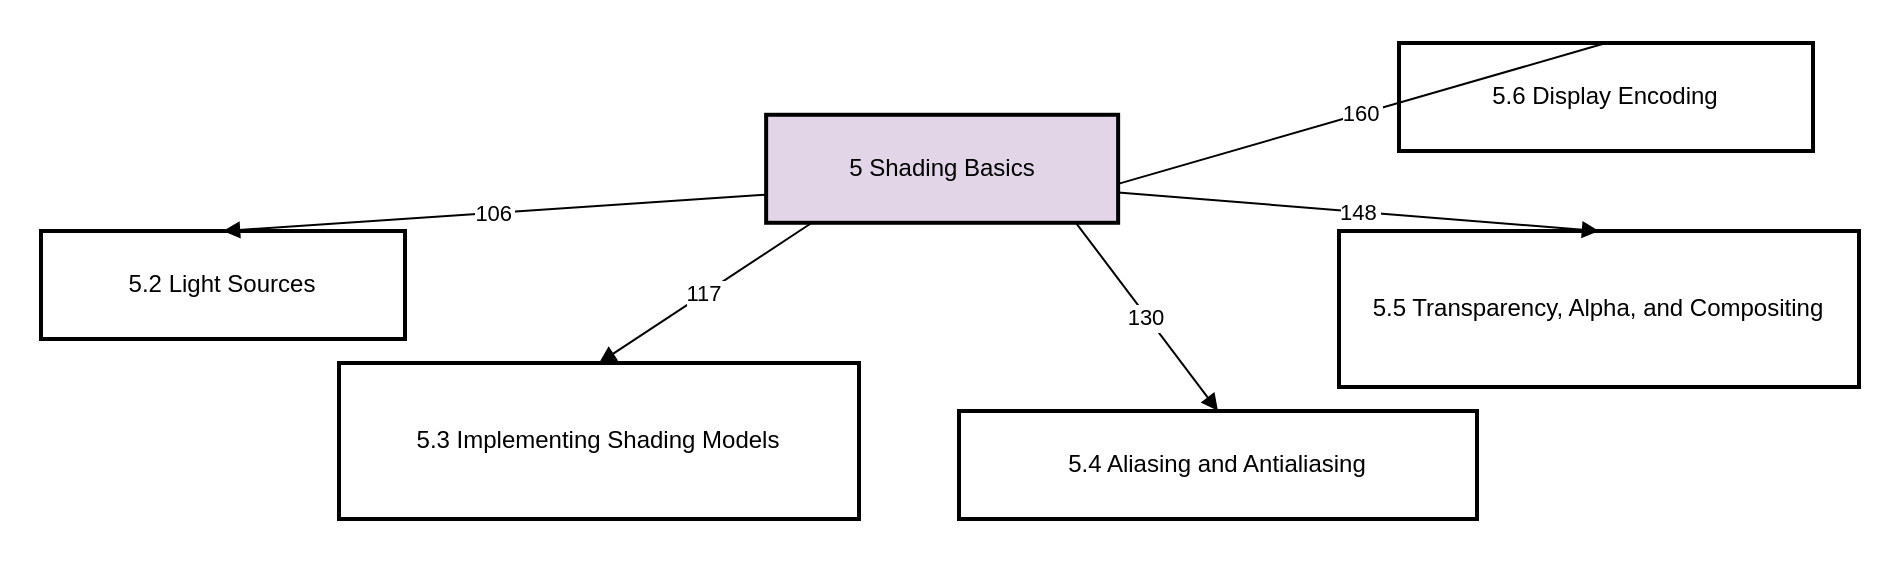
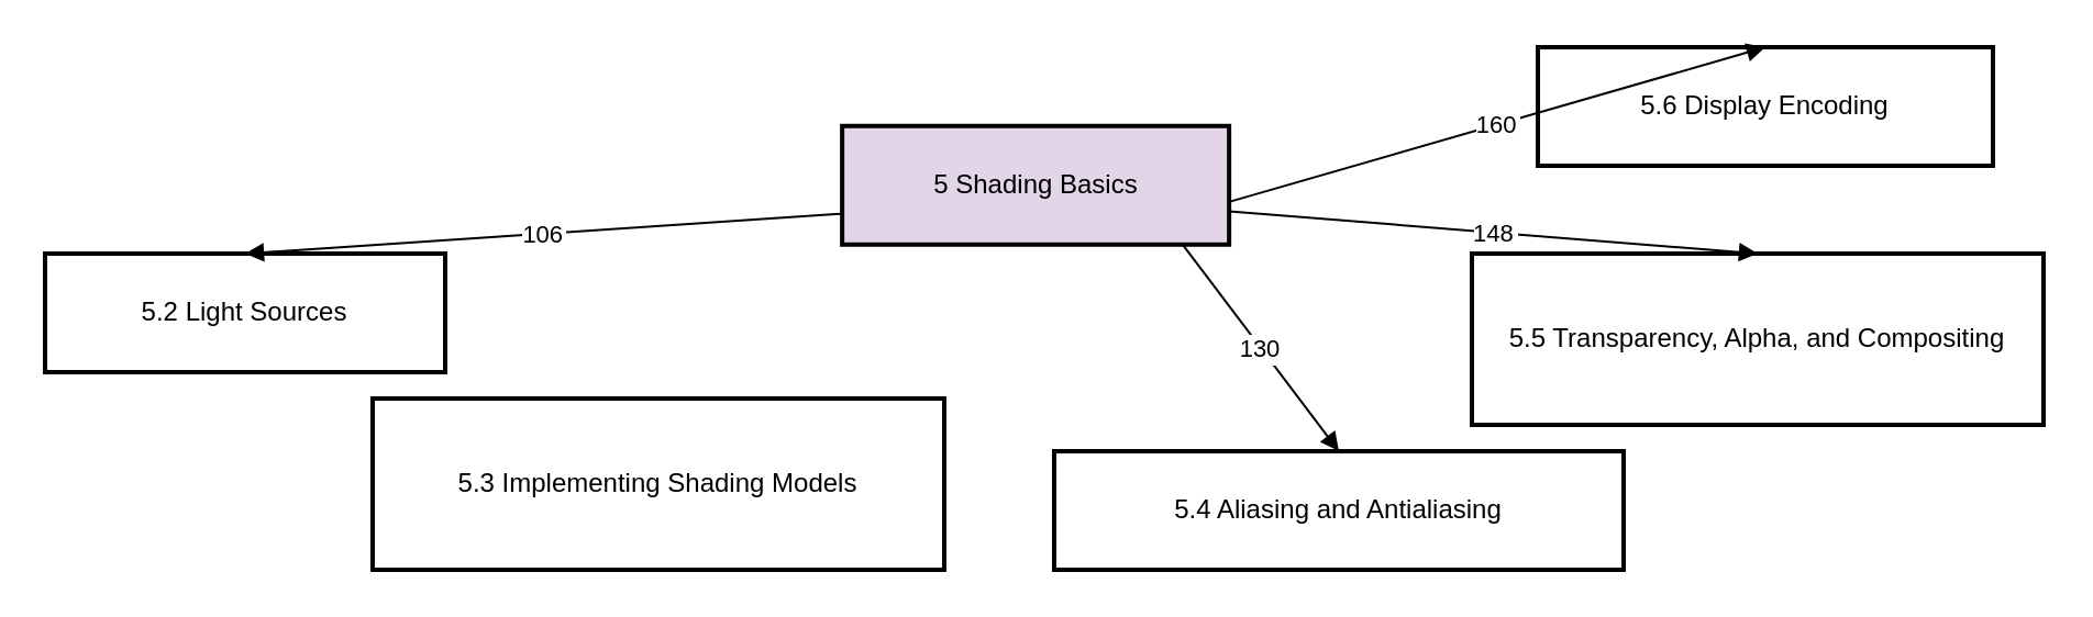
  <mxCell id="0" />
  <mxCell id="1" parent="0" />
  <mxCell id="2" value="5 Shading Basics" style="whiteSpace=wrap;strokeWidth=2;fillColor=#e1d5e7;" vertex="1" parent="1"><mxGeometry x="382.57" y="56.89" width="176" height="54" as="geometry" /></mxCell>
  <mxCell id="3" value="5.2 Light Sources" style="whiteSpace=wrap;strokeWidth=2;" vertex="1" parent="1"><mxGeometry x="20.005" y="114.998" width="182" height="54" as="geometry" /></mxCell>
  <mxCell id="4" value="5.3 Implementing Shading Models" style="whiteSpace=wrap;strokeWidth=2;" vertex="1" parent="1"><mxGeometry x="169.005" y="180.999" width="260" height="78" as="geometry" /></mxCell>
  <mxCell id="5" value="5.4 Aliasing and Antialiasing" style="whiteSpace=wrap;strokeWidth=2;" vertex="1" parent="1"><mxGeometry x="478.997" y="204.998" width="259" height="54" as="geometry" /></mxCell>
  <mxCell id="6" value="5.5 Transparency, Alpha, and Compositing" style="whiteSpace=wrap;strokeWidth=2;" vertex="1" parent="1"><mxGeometry x="669.001" y="114.997" width="260" height="78" as="geometry" /></mxCell>
  <mxCell id="7" value="5.6 Display Encoding" style="whiteSpace=wrap;strokeWidth=2;" vertex="1" parent="1"><mxGeometry x="698.995" y="20.998" width="207" height="54" as="geometry" /></mxCell>
  <mxCell id="8" value="106" style="curved=1;startArrow=none;endArrow=block;exitX=0;exitY=0.74;entryX=0.5;entryY=0;rounded=0;" edge="1" parent="1" source="2" target="3"><mxGeometry relative="1" as="geometry" /></mxCell>
- <mxCell id="9" value="117" style="curved=1;startArrow=none;endArrow=block;exitX=0.13;exitY=1;entryX=0.5;entryY=0;rounded=0;" edge="1" parent="1" source="2" target="4"><mxGeometry relative="1" as="geometry" /></mxCell>
  <mxCell id="10" value="130" style="curved=1;startArrow=none;endArrow=block;exitX=0.88;exitY=1;entryX=0.5;entryY=0;rounded=0;" edge="1" parent="1" source="2" target="5"><mxGeometry relative="1" as="geometry" /></mxCell>
  <mxCell id="11" value="148" style="curved=1;startArrow=none;endArrow=block;exitX=1;exitY=0.72;entryX=0.5;entryY=0;rounded=0;" edge="1" parent="1" source="2" target="6"><mxGeometry relative="1" as="geometry" /></mxCell>
- <mxCell id="12" value="160" style="curved=1;startArrow=none;endArrow=none;exitX=1;exitY=0.64;entryX=0.5;entryY=0;rounded=0;" edge="1" parent="1" source="2" target="7"><mxGeometry relative="1" as="geometry" /></mxCell>
+ <mxCell id="12" value="160" style="curved=1;startArrow=none;endArrow=block;exitX=1;exitY=0.64;entryX=0.5;entryY=0;rounded=0;" edge="1" parent="1" source="2" target="7"><mxGeometry relative="1" as="geometry" /></mxCell>
